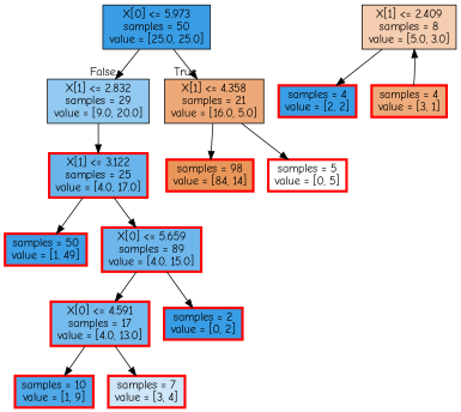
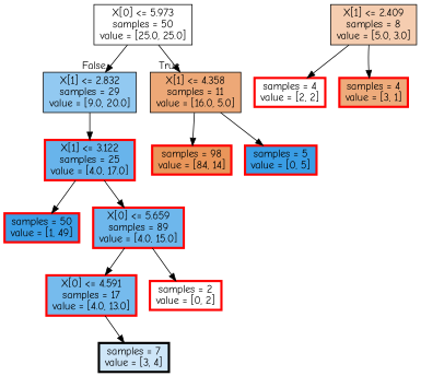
  digraph {
    fontname="Comic Neue"
    node [color=red fillcolor="#ffffff" fontname="Comic Neue" shape=box style=filled penwidth=3]
    edge [fontname="Comic Neue"]
-   n1 [color=black fillcolor="#399de5" label="X[0] <= 5.973\nsamples = 50\nvalue = [25.0, 25.0]" penwidth=""]
+   n1 [color=black label="X[0] <= 5.973\nsamples = 50\nvalue = [25.0, 25.0]" penwidth=""]
    n2 [color=black fillcolor="#92c9f1" label="X[1] <= 2.832\nsamples = 29\nvalue = [9.0, 20.0]" penwidth=""]
-   n3 [color=black fillcolor="#eda877" label="X[1] <= 4.358\nsamples = 21\nvalue = [16.0, 5.0]" penwidth=""]
+   n3 [color=black fillcolor="#eda877" label="X[1] <= 4.358\nsamples = 11\nvalue = [16.0, 5.0]" penwidth=""]
    n4 [fillcolor="#68b4eb" label="X[1] <= 3.122\nsamples = 25\nvalue = [4.0, 17.0]"]
    n5 [fillcolor="#e9965a" label="samples = 98\nvalue = [84, 14]"]
-   n6 [label="samples = 5\nvalue = [0, 5]"]
+   n6 [fillcolor="#399de5" label="samples = 5\nvalue = [0, 5]"]
    n7 [color=black fillcolor="#f5cdb0" label="X[1] <= 2.409\nsamples = 8\nvalue = [5.0, 3.0]" penwidth=""]
-   n8 [fillcolor="#399de5" label="samples = 4\nvalue = [2, 2]"]
+   n8 [label="samples = 4\nvalue = [2, 2]"]
    n9 [fillcolor="#eeab7b" label="samples = 4\nvalue = [3, 1]"]
    n10 [fillcolor="#3d9fe6" label="samples = 50\nvalue = [1, 49]"]
    n11 [fillcolor="#6eb7ec" label="X[0] <= 5.659\nsamples = 89\nvalue = [4.0, 15.0]"]
    n12 [fillcolor="#76bbed" label="X[0] <= 4.591\nsamples = 17\nvalue = [4.0, 13.0]"]
-   n13 [fillcolor="#399de5" label="samples = 2\nvalue = [0, 2]"]
-   n14 [fillcolor="#4fa8e8" label="samples = 10\nvalue = [1, 9]"]
-   n15 [fillcolor="#cee6f8" label="samples = 7\nvalue = [3, 4]"]
+   n13 [label="samples = 2\nvalue = [0, 2]"]
+   n15 [color=black fillcolor="#cee6f8" label="samples = 7\nvalue = [3, 4]"]
    n1 -> n2 [headlabel=False labelangle=-45 labeldistance=2.5]
    n1 -> n3 [headlabel=True labelangle=45 labeldistance=2.5]
    n2 -> n4
    n3 -> n5
    n3 -> n6
    n4 -> n10
    n4 -> n11
    n7 -> n8
-   n9 -> n7
+   n7 -> n9
    n11 -> n12
    n11 -> n13
-   n12 -> n14
    n12 -> n15
  }
